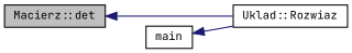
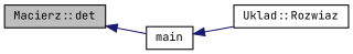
  digraph {
    fontname="JetBrains Mono"
    rankdir=LR
    node [color=black fillcolor=white fontname="JetBrains Mono" fontsize=10 shape=record style=filled]
    edge [color=midnightblue dir=back fontname="JetBrains Mono" fontsize=10 labelfontname=Helvetica labelfontsize=10 style=solid]
    n1 [fillcolor=grey75 fontcolor=black height=0.2 label="Macierz::det" width=0.4]
    n2 [height=0.2 label="Uklad::Rozwiaz" width=0.4]
    n3 [height=0.2 label=main width=0.4]
-   n1 -> n2
+   n1 -> n3
    n3 -> n2
  }
